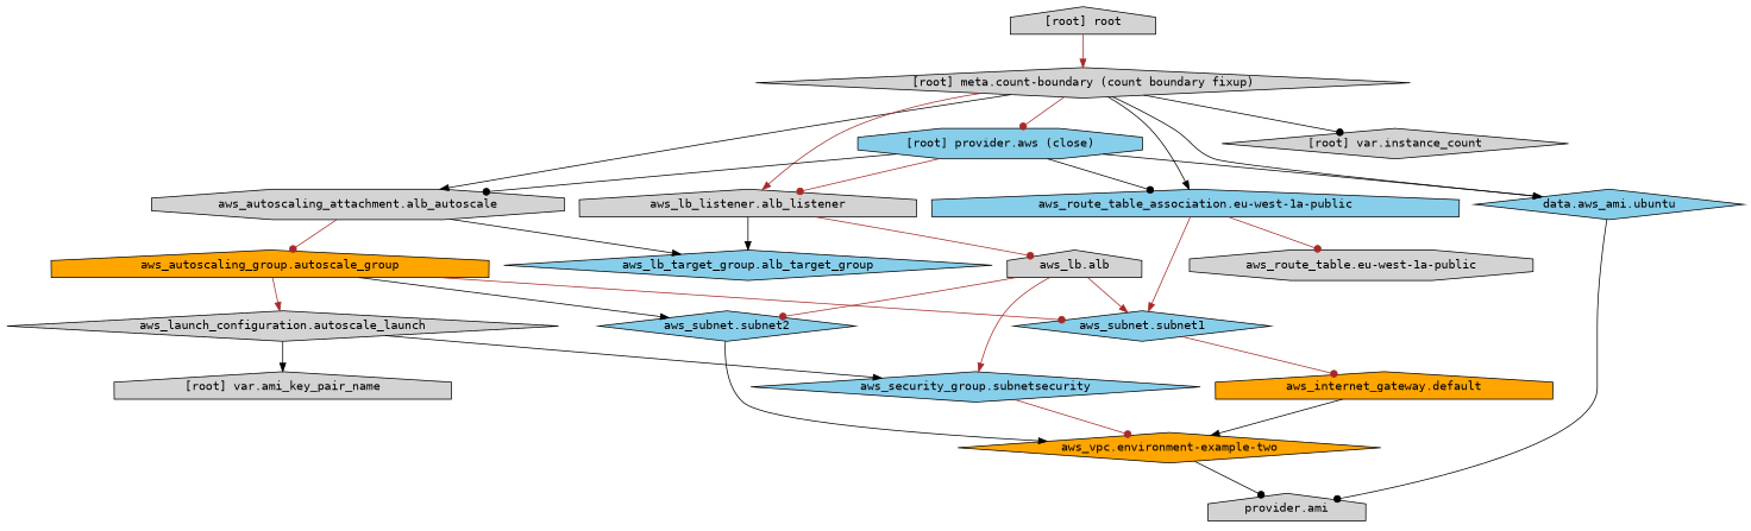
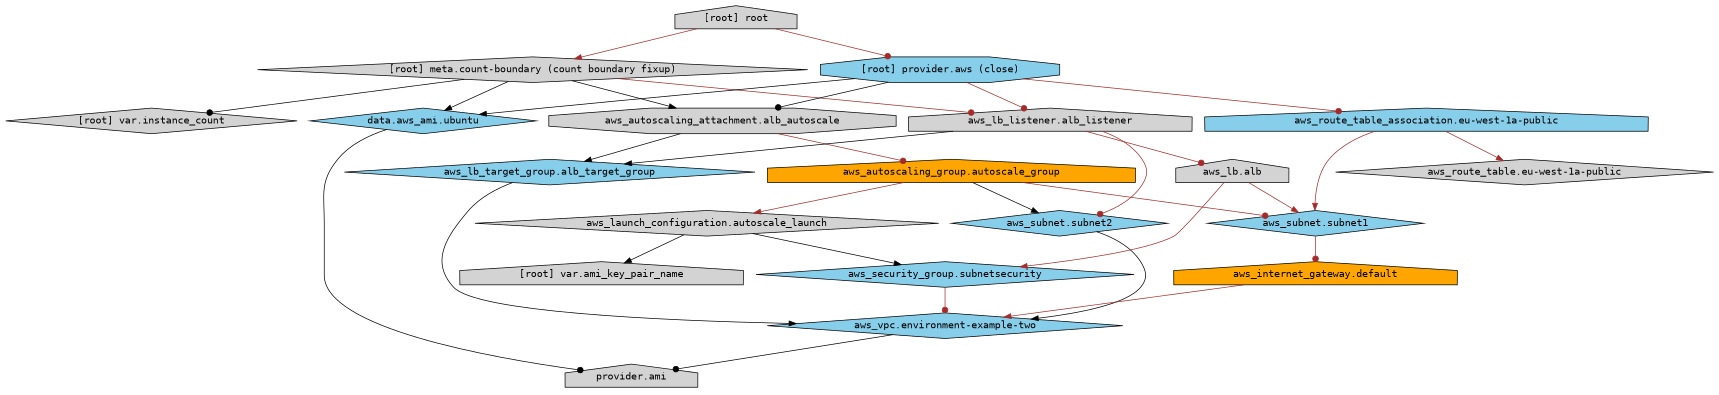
  digraph {
    compound=true
    fontname="DejaVu Sans Mono"
    newrank=true
    node [fillcolor=lightgrey fontname="DejaVu Sans Mono" shape=diamond style=filled]
    edge [arrowhead=normal color=brown fontname="DejaVu Sans Mono"]
    n1 [label="aws_autoscaling_attachment.alb_autoscale" shape=octagon]
    n2 [fillcolor=orange label="aws_autoscaling_group.autoscale_group" shape=house]
    n3 [fillcolor=skyblue label="aws_lb_target_group.alb_target_group"]
    n4 [label="aws_launch_configuration.autoscale_launch"]
    n5 [fillcolor=skyblue label="aws_subnet.subnet1"]
    n6 [fillcolor=skyblue label="aws_subnet.subnet2"]
    n7 [fillcolor=orange label="aws_internet_gateway.default" shape=house]
-   n8 [fillcolor=orange label="aws_vpc.environment-example-two"]
+   n8 [fillcolor=skyblue label="aws_vpc.environment-example-two"]
    n9 [fillcolor=skyblue label="aws_security_group.subnetsecurity"]
    "[root] var.ami_key_pair_name" [shape=house]
    n11 [label="aws_lb.alb" shape=house]
    n12 [label="aws_lb_listener.alb_listener" shape=house]
-   n13 [label="aws_route_table.eu-west-1a-public" shape=octagon]
+   n13 [label="aws_route_table.eu-west-1a-public"]
    n14 [fillcolor=skyblue label="aws_route_table_association.eu-west-1a-public" shape=house]
    n15 [label="provider.ami" shape=house]
    n16 [fillcolor=skyblue label="data.aws_ami.ubuntu"]
    "[root] meta.count-boundary (count boundary fixup)"
    "[root] var.instance_count"
    "[root] provider.aws (close)" [fillcolor=skyblue shape=octagon]
    "[root] root" [shape=house]
    subgraph sub_1 {
      n1
      n2
      n3
      n4
      n5
      n6
      n7
      n8
      n9
      "[root] var.ami_key_pair_name"
      n11
      n12
      n13
      n14
      n15
      n16
      "[root] meta.count-boundary (count boundary fixup)"
      "[root] var.instance_count"
      "[root] provider.aws (close)"
      "[root] root"
    }
    n1 -> n2 [arrowhead=dot]
    n1 -> n3 [color=black]
    n2 -> n4
    n2 -> n5 [arrowhead=dot]
    n2 -> n6 [color=black]
+   n3 -> n8 [color=black]
    n4 -> n9 [color=black]
    n4 -> "[root] var.ami_key_pair_name" [color=black]
    n5 -> n7 [arrowhead=dot]
    n6 -> n8 [color=black]
-   n7 -> n8 [color=black]
+   n7 -> n8
    n8 -> n15 [arrowhead=dot color=black]
    n9 -> n8 [arrowhead=dot]
    n11 -> n5
-   n11 -> n6 [arrowhead=dot]
+   n12 -> n6 [arrowhead=dot]
    n11 -> n9
    n12 -> n3 [color=black]
    n12 -> n11 [arrowhead=dot]
    n14 -> n5
-   n14 -> n13 [arrowhead=dot]
+   n14 -> n13
    n16 -> n15 [arrowhead=dot color=black]
    "[root] meta.count-boundary (count boundary fixup)" -> n1 [color=black]
-   "[root] meta.count-boundary (count boundary fixup)" -> n12
-   "[root] meta.count-boundary (count boundary fixup)" -> n14 [color=black]
+   "[root] meta.count-boundary (count boundary fixup)" -> n12 [arrowhead=dot]
    "[root] meta.count-boundary (count boundary fixup)" -> n16 [color=black]
    "[root] meta.count-boundary (count boundary fixup)" -> "[root] var.instance_count" [arrowhead=dot color=black]
    "[root] provider.aws (close)" -> n1 [arrowhead=dot color=black]
    "[root] provider.aws (close)" -> n12 [arrowhead=dot]
-   "[root] provider.aws (close)" -> n14 [arrowhead=dot color=black]
+   "[root] provider.aws (close)" -> n14 [arrowhead=dot]
    "[root] provider.aws (close)" -> n16 [color=black]
    "[root] root" -> "[root] meta.count-boundary (count boundary fixup)"
-   "[root] meta.count-boundary (count boundary fixup)" -> "[root] provider.aws (close)" [arrowhead=dot]
+   "[root] root" -> "[root] provider.aws (close)" [arrowhead=dot]
  }
